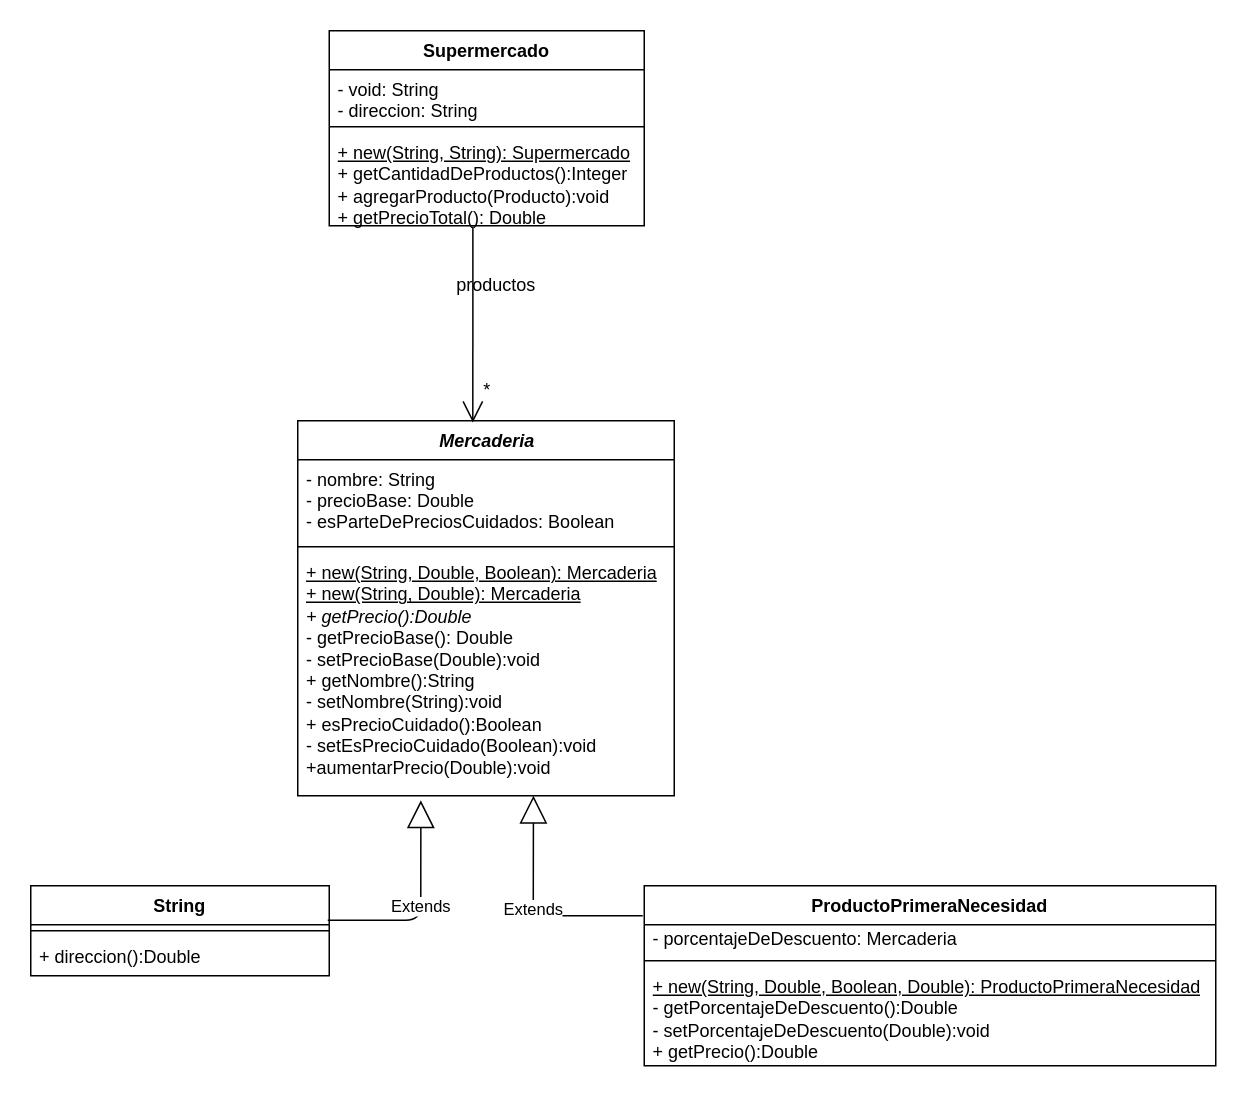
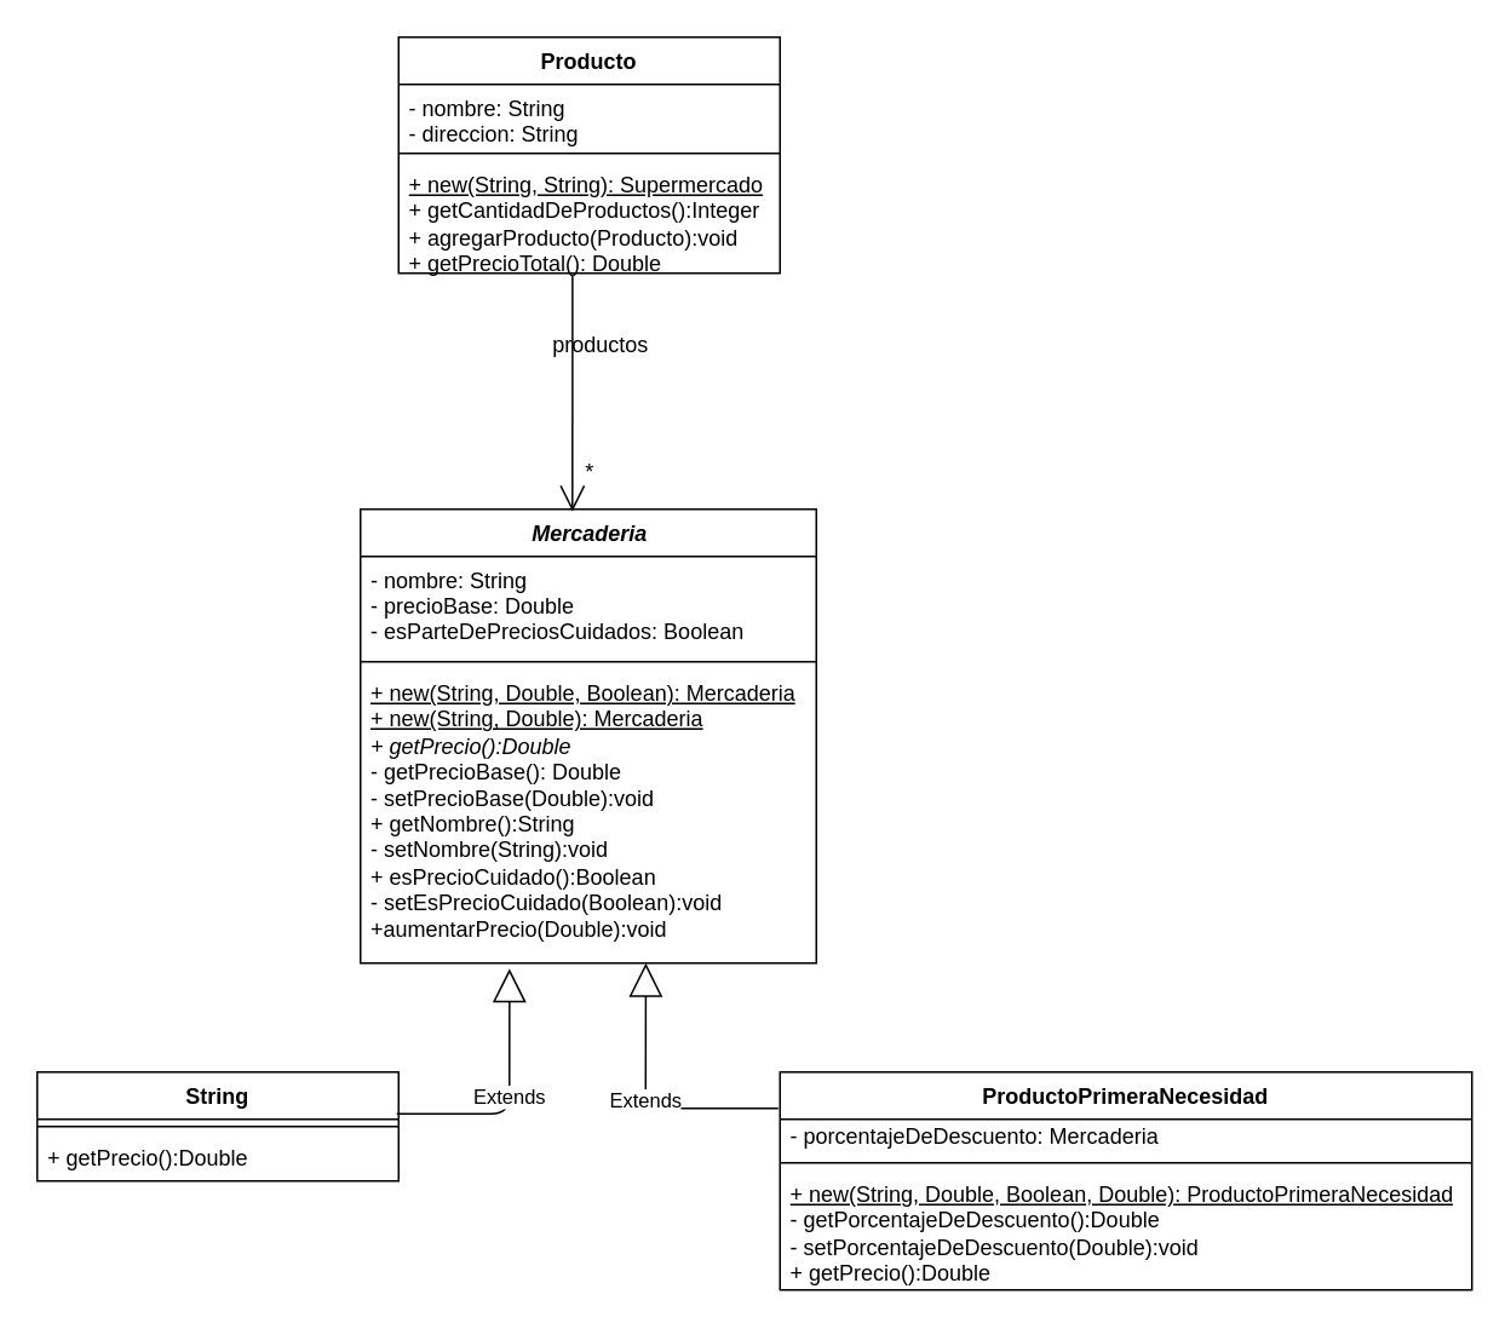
  <mxCell id="0" />
  <mxCell id="1" parent="0" />
- <mxCell id="2" value="Supermercado" style="swimlane;fontStyle=1;align=center;verticalAlign=top;childLayout=stackLayout;horizontal=1;startSize=26;horizontalStack=0;resizeParent=1;resizeParentMax=0;resizeLast=0;collapsible=1;marginBottom=0;" parent="1" vertex="1"><mxGeometry x="219" y="20" width="210" height="130" as="geometry" /></mxCell>
- <mxCell id="3" value="- void: String&#10;- direccion: String" style="text;strokeColor=none;fillColor=none;align=left;verticalAlign=top;spacingLeft=4;spacingRight=4;overflow=hidden;rotatable=0;points=[[0,0.5],[1,0.5]];portConstraint=eastwest;" parent="2" vertex="1"><mxGeometry y="26" width="210" height="34" as="geometry" /></mxCell>
+ <mxCell id="2" value="Producto" style="swimlane;fontStyle=1;align=center;verticalAlign=top;childLayout=stackLayout;horizontal=1;startSize=26;horizontalStack=0;resizeParent=1;resizeParentMax=0;resizeLast=0;collapsible=1;marginBottom=0;" parent="1" vertex="1"><mxGeometry x="219" y="20" width="210" height="130" as="geometry" /></mxCell>
+ <mxCell id="3" value="- nombre: String&#10;- direccion: String" style="text;strokeColor=none;fillColor=none;align=left;verticalAlign=top;spacingLeft=4;spacingRight=4;overflow=hidden;rotatable=0;points=[[0,0.5],[1,0.5]];portConstraint=eastwest;" parent="2" vertex="1"><mxGeometry y="26" width="210" height="34" as="geometry" /></mxCell>
  <mxCell id="4" value="" style="line;strokeWidth=1;fillColor=none;align=left;verticalAlign=middle;spacingTop=-1;spacingLeft=3;spacingRight=3;rotatable=0;labelPosition=right;points=[];portConstraint=eastwest;" parent="2" vertex="1"><mxGeometry y="60" width="210" height="8" as="geometry" /></mxCell>
  <mxCell id="5" value="&lt;u&gt;+ new(String, String): Supermercado&lt;br&gt;&lt;/u&gt;+ getCantidadDeProductos():Integer&lt;br&gt;+ agregarProducto(Producto):void&lt;br&gt;+ getPrecioTotal(): Double" style="text;strokeColor=none;fillColor=none;align=left;verticalAlign=top;spacingLeft=4;spacingRight=4;overflow=hidden;rotatable=0;points=[[0,0.5],[1,0.5]];portConstraint=eastwest;html=1;" parent="2" vertex="1"><mxGeometry y="68" width="210" height="62" as="geometry" /></mxCell>
  <mxCell id="6" value="&lt;i&gt;Mercaderia&lt;/i&gt;" style="swimlane;fontStyle=1;align=center;verticalAlign=top;childLayout=stackLayout;horizontal=1;startSize=26;horizontalStack=0;resizeParent=1;resizeParentMax=0;resizeLast=0;collapsible=1;marginBottom=0;html=1;" parent="1" vertex="1"><mxGeometry x="198" y="280" width="251" height="250" as="geometry" /></mxCell>
  <mxCell id="7" value="- nombre: String&#10;- precioBase: Double&#10;- esParteDePreciosCuidados: Boolean" style="text;strokeColor=none;fillColor=none;align=left;verticalAlign=top;spacingLeft=4;spacingRight=4;overflow=hidden;rotatable=0;points=[[0,0.5],[1,0.5]];portConstraint=eastwest;" parent="6" vertex="1"><mxGeometry y="26" width="251" height="54" as="geometry" /></mxCell>
  <mxCell id="8" value="" style="line;strokeWidth=1;fillColor=none;align=left;verticalAlign=middle;spacingTop=-1;spacingLeft=3;spacingRight=3;rotatable=0;labelPosition=right;points=[];portConstraint=eastwest;" parent="6" vertex="1"><mxGeometry y="80" width="251" height="8" as="geometry" /></mxCell>
  <mxCell id="9" value="&lt;span style=&quot;font-style: normal&quot;&gt;&lt;u&gt;+ new(String, Double, Boolean): Mercaderia&lt;br&gt;+ new(String, Double): Mercaderia&lt;/u&gt;&lt;/span&gt;&lt;br&gt;+ getPrecio():Double&amp;nbsp;&lt;br&gt;&lt;span style=&quot;font-style: normal&quot;&gt;- getPrecioBase(): Double&lt;br&gt;- setPrecioBase(Double):void&lt;br&gt;+ getNombre():String&lt;br&gt;- setNombre(String):void&lt;br&gt;+ esPrecioCuidado():Boolean&lt;br&gt;- setEsPrecioCuidado(Boolean):void&lt;br&gt;+aumentarPrecio(Double):void&lt;br&gt;&lt;/span&gt;" style="text;strokeColor=none;fillColor=none;align=left;verticalAlign=top;spacingLeft=4;spacingRight=4;overflow=hidden;rotatable=0;points=[[0,0.5],[1,0.5]];portConstraint=eastwest;fontStyle=2;html=1;" parent="6" vertex="1"><mxGeometry y="88" width="251" height="162" as="geometry" /></mxCell>
  <mxCell id="10" value="String" style="swimlane;fontStyle=1;align=center;verticalAlign=top;childLayout=stackLayout;horizontal=1;startSize=26;horizontalStack=0;resizeParent=1;resizeParentMax=0;resizeLast=0;collapsible=1;marginBottom=0;" parent="1" vertex="1"><mxGeometry x="20" y="590" width="199" height="60" as="geometry" /></mxCell>
  <mxCell id="11" value="" style="line;strokeWidth=1;fillColor=none;align=left;verticalAlign=middle;spacingTop=-1;spacingLeft=3;spacingRight=3;rotatable=0;labelPosition=right;points=[];portConstraint=eastwest;" parent="10" vertex="1"><mxGeometry y="26" width="199" height="8" as="geometry" /></mxCell>
- <mxCell id="12" value="+ direccion():Double" style="text;strokeColor=none;fillColor=none;align=left;verticalAlign=top;spacingLeft=4;spacingRight=4;overflow=hidden;rotatable=0;points=[[0,0.5],[1,0.5]];portConstraint=eastwest;" parent="10" vertex="1"><mxGeometry y="34" width="199" height="26" as="geometry" /></mxCell>
+ <mxCell id="12" value="+ getPrecio():Double" style="text;strokeColor=none;fillColor=none;align=left;verticalAlign=top;spacingLeft=4;spacingRight=4;overflow=hidden;rotatable=0;points=[[0,0.5],[1,0.5]];portConstraint=eastwest;" parent="10" vertex="1"><mxGeometry y="34" width="199" height="26" as="geometry" /></mxCell>
  <mxCell id="13" value="ProductoPrimeraNecesidad" style="swimlane;fontStyle=1;align=center;verticalAlign=top;childLayout=stackLayout;horizontal=1;startSize=26;horizontalStack=0;resizeParent=1;resizeParentMax=0;resizeLast=0;collapsible=1;marginBottom=0;" parent="1" vertex="1"><mxGeometry x="429" y="590" width="381" height="120" as="geometry" /></mxCell>
  <mxCell id="14" value="- porcentajeDeDescuento: Mercaderia" style="text;html=1;align=left;verticalAlign=middle;resizable=0;points=[];autosize=1;spacingLeft=4;spacingRight=4;" vertex="1" parent="13"><mxGeometry y="26" width="381" height="20" as="geometry" /></mxCell>
  <mxCell id="15" value="" style="line;strokeWidth=1;fillColor=none;align=left;verticalAlign=middle;spacingTop=-1;spacingLeft=3;spacingRight=3;rotatable=0;labelPosition=right;points=[];portConstraint=eastwest;" parent="13" vertex="1"><mxGeometry y="46" width="381" height="8" as="geometry" /></mxCell>
  <mxCell id="16" value="&lt;u&gt;+ new(String, Double, Boolean, Double): ProductoPrimeraNecesidad&lt;br&gt;&lt;/u&gt;- getPorcentajeDeDescuento():Double&lt;br&gt;- setPorcentajeDeDescuento(Double):void&lt;br&gt;+ getPrecio():Double" style="text;strokeColor=none;fillColor=none;align=left;verticalAlign=top;spacingLeft=4;spacingRight=4;overflow=hidden;rotatable=0;points=[[0,0.5],[1,0.5]];portConstraint=eastwest;html=1;" parent="13" vertex="1"><mxGeometry y="54" width="381" height="66" as="geometry" /></mxCell>
  <mxCell id="17" value="Extends" style="endArrow=block;endSize=16;endFill=0;html=1;entryX=0.327;entryY=1.019;entryDx=0;entryDy=0;entryPerimeter=0;exitX=0.995;exitY=0.383;exitDx=0;exitDy=0;exitPerimeter=0;" parent="1" source="10" target="9" edge="1"><mxGeometry width="160" relative="1" as="geometry"><mxPoint x="240" y="619.5" as="sourcePoint" /><mxPoint x="400" y="619.5" as="targetPoint" /><Array as="points"><mxPoint x="280" y="613" /></Array></mxGeometry></mxCell>
  <mxCell id="18" value="Extends" style="endArrow=block;endSize=16;endFill=0;html=1;entryX=0.626;entryY=1;entryDx=0;entryDy=0;entryPerimeter=0;" parent="1" target="9" edge="1"><mxGeometry width="160" relative="1" as="geometry"><mxPoint x="428" y="610" as="sourcePoint" /><mxPoint x="355.037" y="543.078" as="targetPoint" /><Array as="points"><mxPoint x="355" y="610" /></Array></mxGeometry></mxCell>
  <mxCell id="19" value="" style="endArrow=open;endFill=1;endSize=12;html=1;exitX=0.456;exitY=1.009;exitDx=0;exitDy=0;exitPerimeter=0;entryX=0.465;entryY=0.005;entryDx=0;entryDy=0;entryPerimeter=0;" parent="1" source="5" target="6" edge="1"><mxGeometry width="160" relative="1" as="geometry"><mxPoint x="290" y="250" as="sourcePoint" /><mxPoint x="450" y="250" as="targetPoint" /></mxGeometry></mxCell>
  <mxCell id="20" value="productos" style="text;html=1;align=center;verticalAlign=middle;resizable=0;points=[];autosize=1;" parent="1" vertex="1"><mxGeometry x="295" y="180" width="70" height="20" as="geometry" /></mxCell>
  <mxCell id="21" value="*" style="text;html=1;align=center;verticalAlign=middle;resizable=0;points=[];autosize=1;" parent="1" vertex="1"><mxGeometry x="314" y="250" width="20" height="20" as="geometry" /></mxCell>
